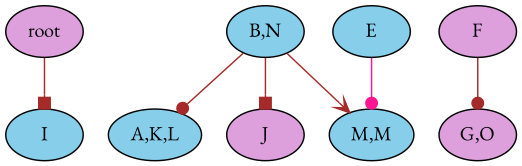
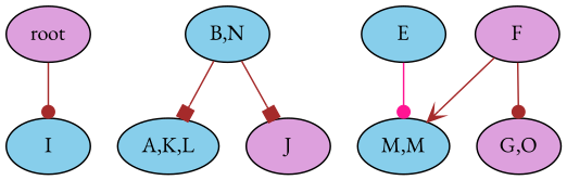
  strict digraph {
    fontname="EB Garamond"
    node [fillcolor=skyblue fontname="EB Garamond" style=filled]
    edge [arrowhead=dot color=brown fontname="EB Garamond"]
    n1 [fillcolor=plum label=root]
    n2 [label=I]
    n3 [label="B,N"]
    n4 [label="A,K,L"]
    n5 [fillcolor=plum label=J]
    n6 [fillcolor=plum label=F]
    n7 [label="M,M"]
    n8 [fillcolor=plum label="G,O"]
    n9 [label=E]
-   n1 -> n2 [arrowhead=box]
-   n3 -> n4
+   n1 -> n2
+   n3 -> n4 [arrowhead=box]
    n3 -> n5 [arrowhead=box]
-   n3 -> n7 [arrowhead=vee]
+   n6 -> n7 [arrowhead=vee]
    n6 -> n8
    n9 -> n7 [color=deeppink]
  }
